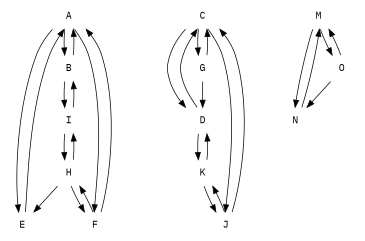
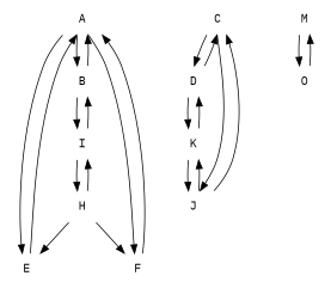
  digraph {
    fontname="IBM Plex Mono"
    node [fontname="IBM Plex Mono" shape=plaintext]
    edge [fontname="IBM Plex Mono"]
    A
    B
    E
    F
    I
    H
    C
    D
-   G
    J
    K
    M
-   N
    O
    A -> B
    A -> E
    A -> F
    B -> A
    B -> I
    E -> A
    F -> A
-   F -> H
    I -> B
    I -> H
    H -> E
    H -> F
    H -> I
    C -> D
-   C -> G
    C -> J
    D -> C
    D -> K
-   G -> C
-   G -> D
    J -> C
    J -> K
    K -> D
    K -> J
-   M -> N
    M -> O
-   N -> M
    O -> M
-   O -> N
  }
